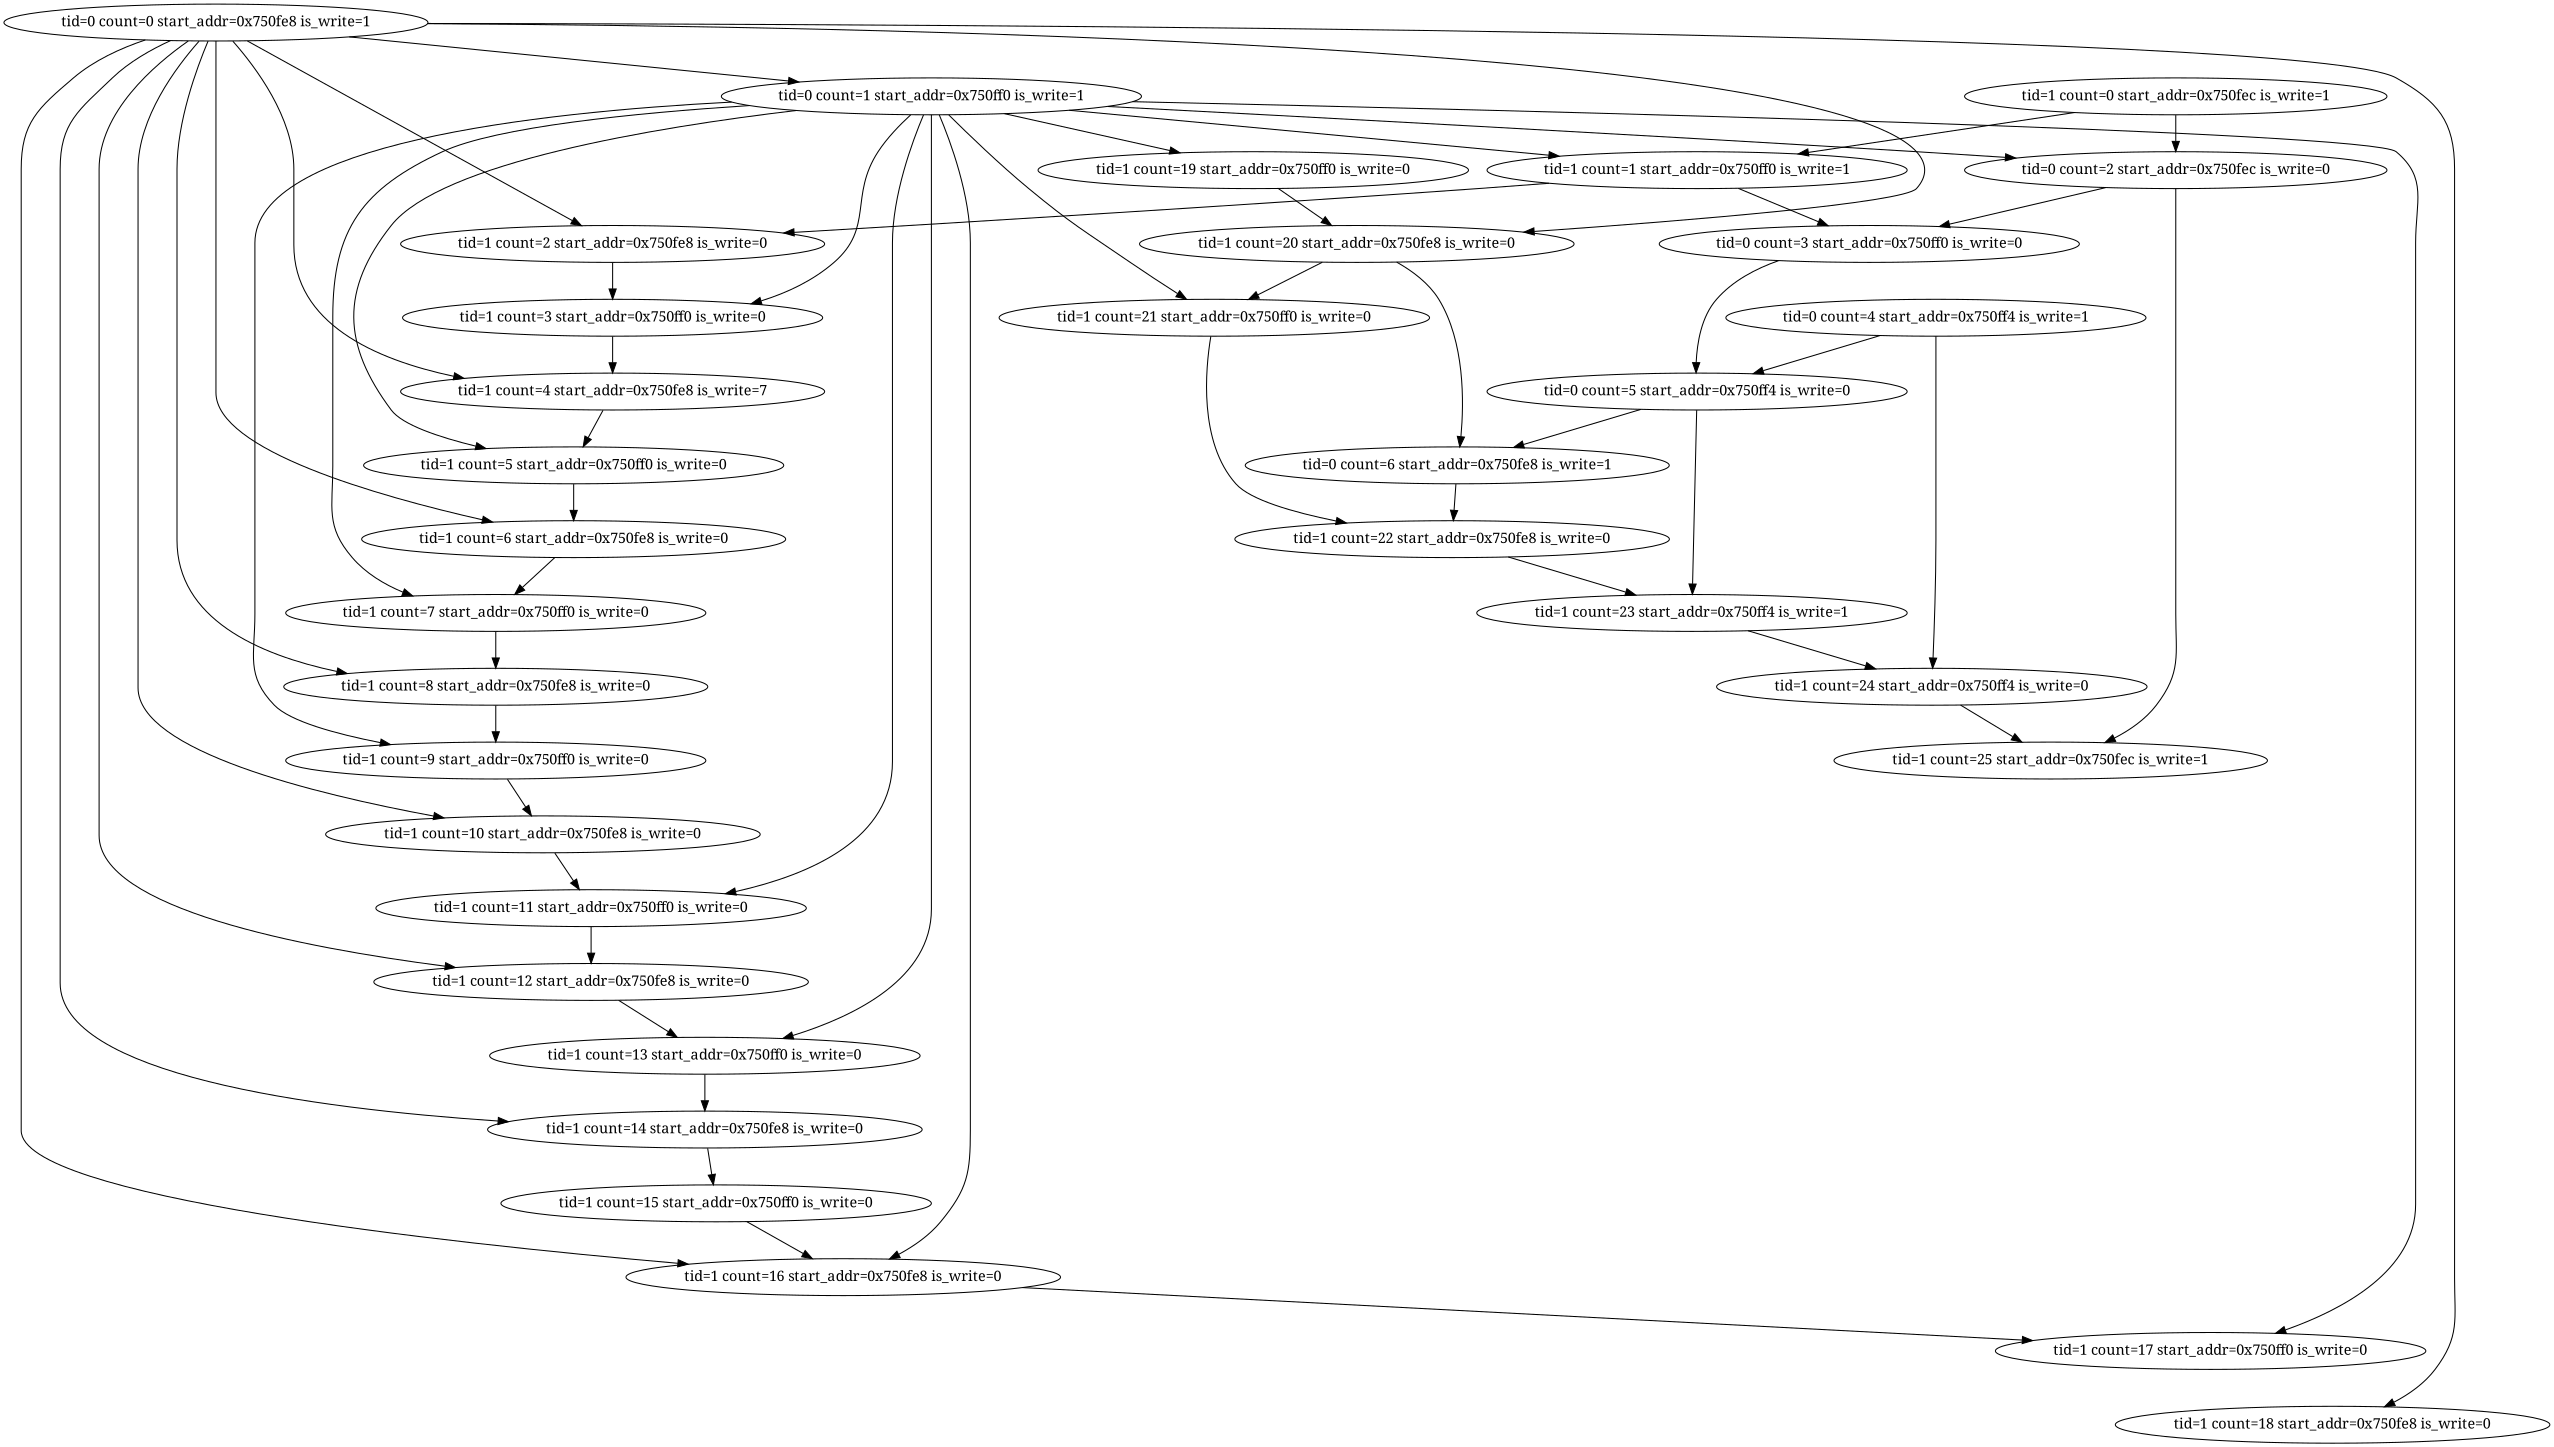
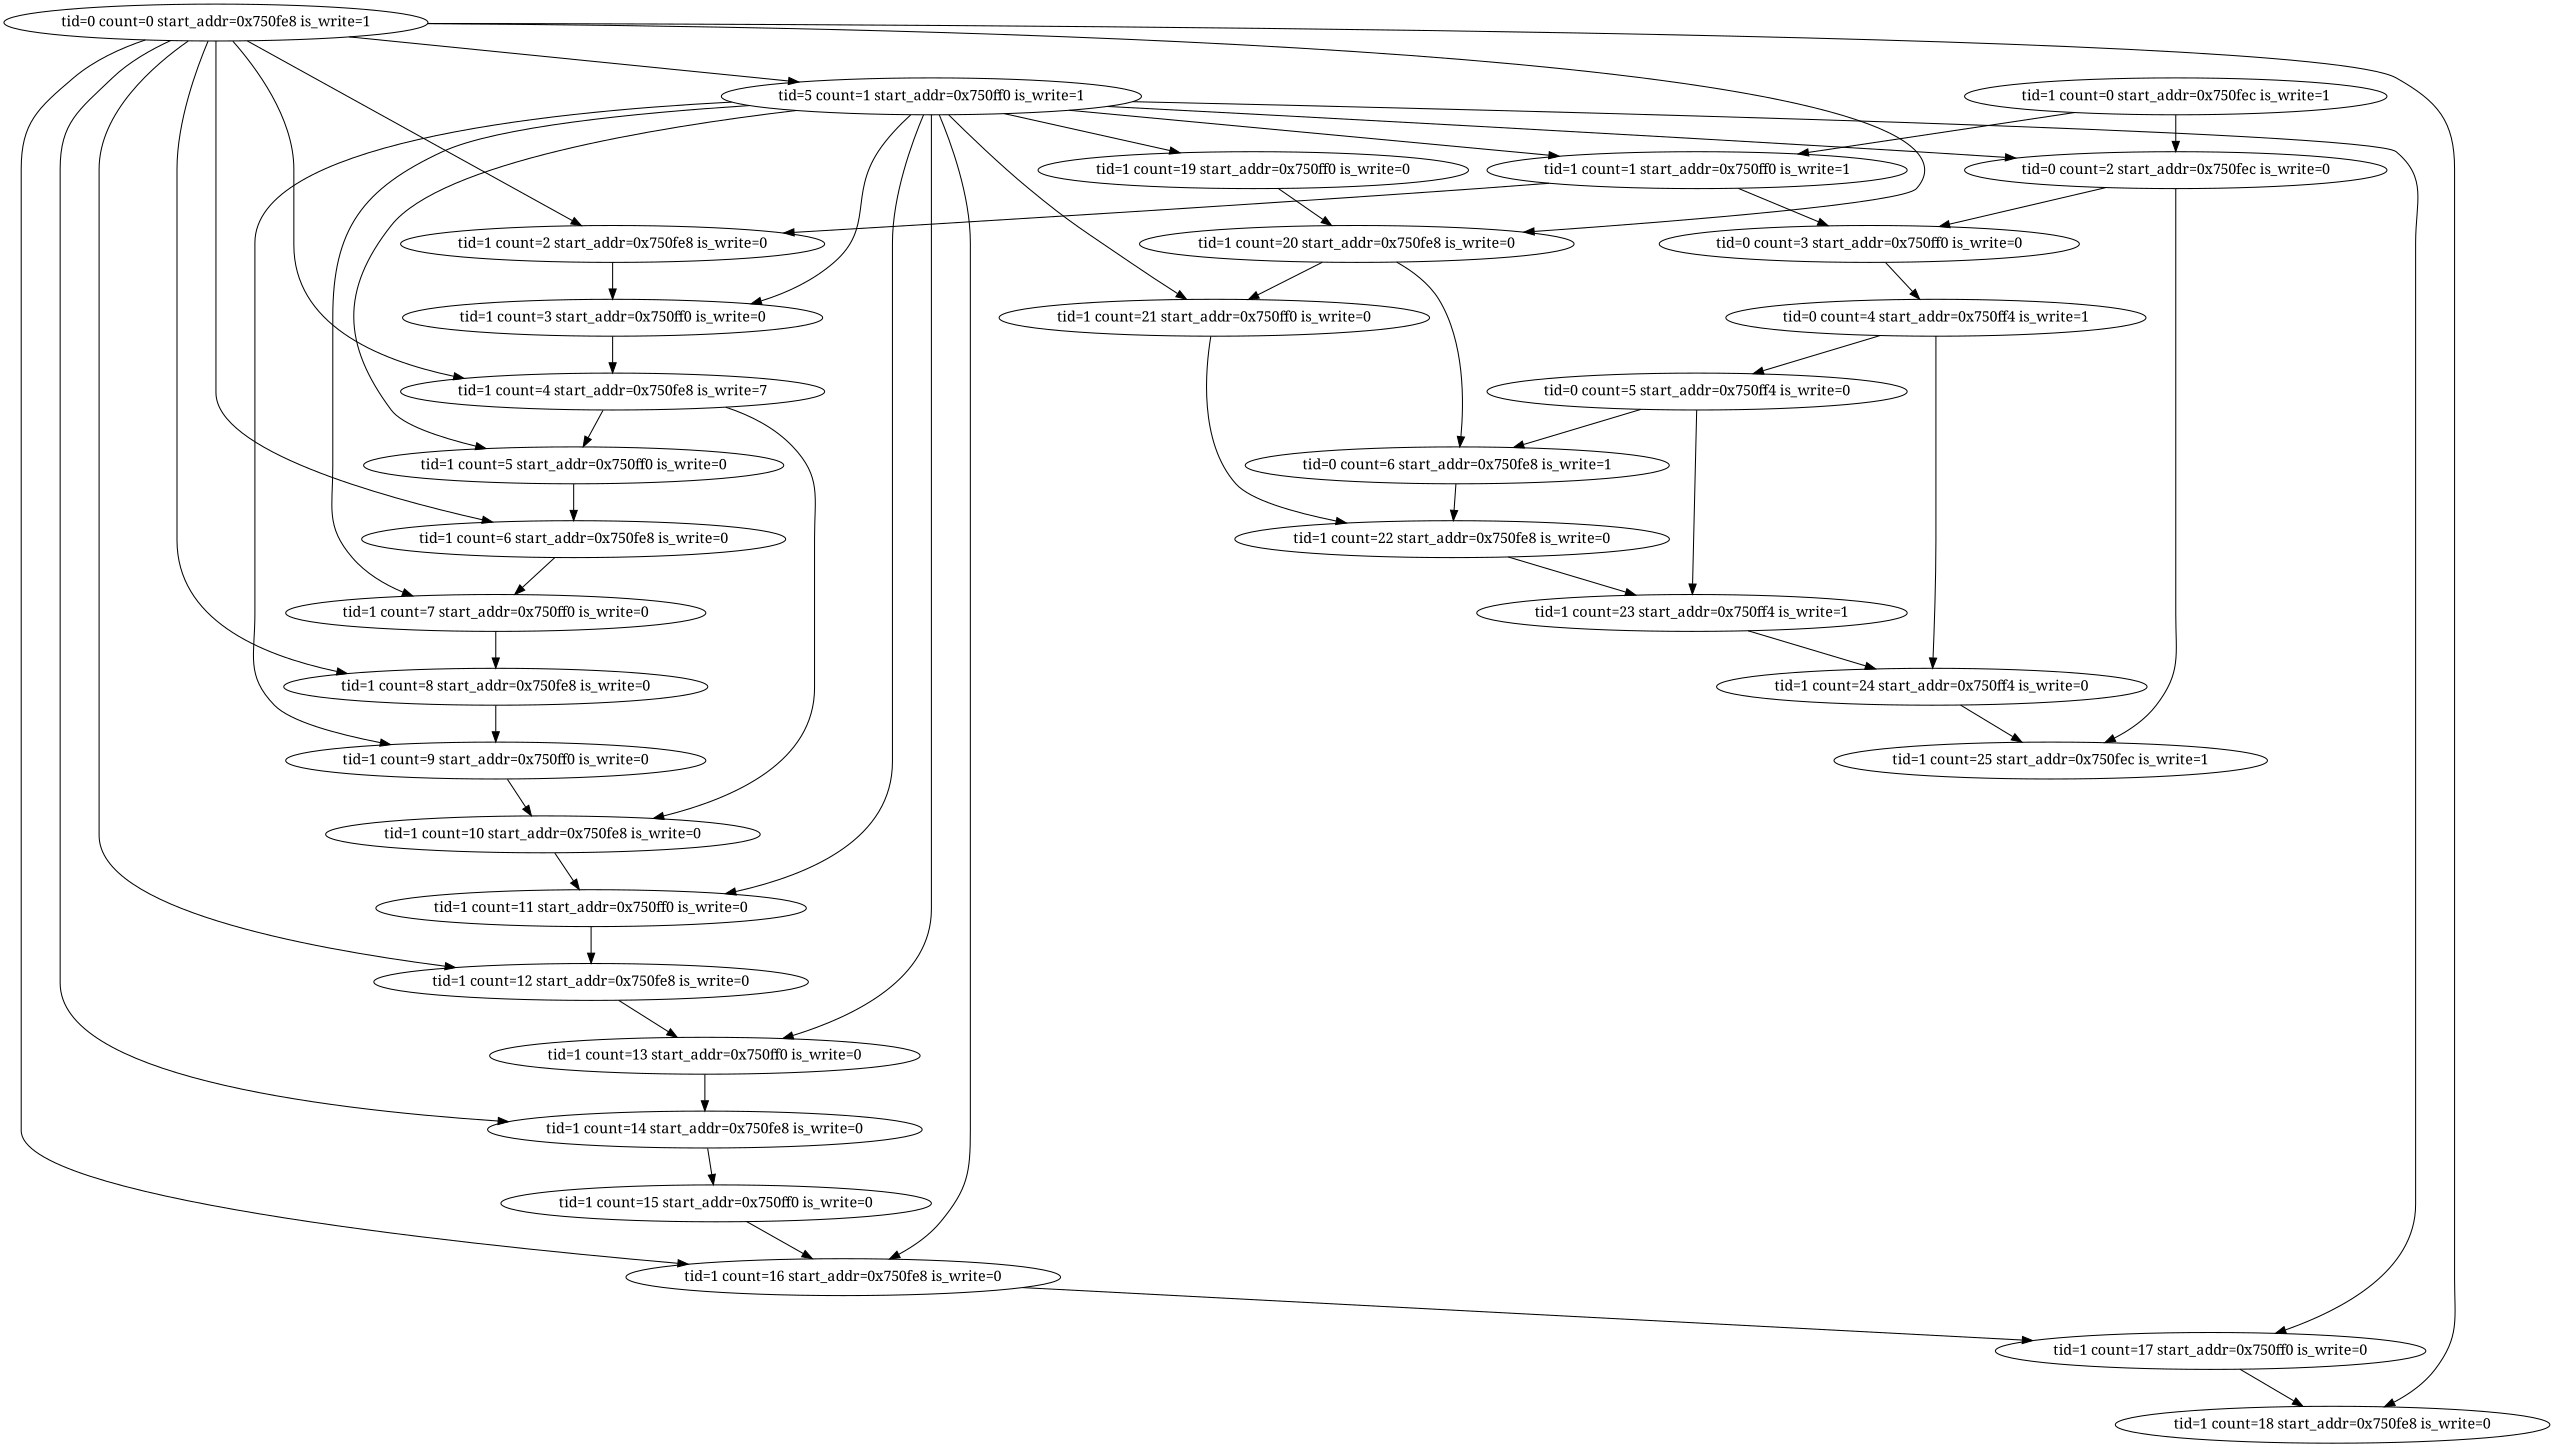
  digraph {
    fontname="Noto Serif"
    node [count=0 fontname="Noto Serif" is_write=0 start_addr="0x750fe8" tid=1]
    edge [fontname="Noto Serif"]
    n1 [is_write=1 label="tid=0 count=0 start_addr=0x750fe8 is_write=1" tid=0]
-   n2 [count=1 is_write=1 label="tid=0 count=1 start_addr=0x750ff0 is_write=1" start_addr="0x750ff0" tid=0]
+   n2 [count=1 is_write=1 label="tid=5 count=1 start_addr=0x750ff0 is_write=1" start_addr="0x750ff0" tid=0]
    n3 [count=2 label="tid=1 count=2 start_addr=0x750fe8 is_write=0"]
    n4 [count=4 label="tid=1 count=4 start_addr=0x750fe8 is_write=7"]
    n5 [count=6 label="tid=1 count=6 start_addr=0x750fe8 is_write=0"]
    n6 [count=8 label="tid=1 count=8 start_addr=0x750fe8 is_write=0"]
    n7 [count=10 label="tid=1 count=10 start_addr=0x750fe8 is_write=0"]
    n8 [count=12 label="tid=1 count=12 start_addr=0x750fe8 is_write=0"]
    n9 [count=14 label="tid=1 count=14 start_addr=0x750fe8 is_write=0"]
    n10 [count=16 label="tid=1 count=16 start_addr=0x750fe8 is_write=0"]
    n11 [count=18 label="tid=1 count=18 start_addr=0x750fe8 is_write=0"]
    n12 [count=20 label="tid=1 count=20 start_addr=0x750fe8 is_write=0"]
    n13 [count=2 label="tid=0 count=2 start_addr=0x750fec is_write=0" start_addr="0x750fec" tid=0]
    n14 [count=1 is_write=1 label="tid=1 count=1 start_addr=0x750ff0 is_write=1" start_addr="0x750ff0"]
    n15 [count=3 label="tid=1 count=3 start_addr=0x750ff0 is_write=0" start_addr="0x750ff0"]
    n16 [count=5 label="tid=1 count=5 start_addr=0x750ff0 is_write=0" start_addr="0x750ff0"]
    n17 [count=7 label="tid=1 count=7 start_addr=0x750ff0 is_write=0" start_addr="0x750ff0"]
    n18 [count=9 label="tid=1 count=9 start_addr=0x750ff0 is_write=0" start_addr="0x750ff0"]
    n19 [count=11 label="tid=1 count=11 start_addr=0x750ff0 is_write=0" start_addr="0x750ff0"]
    n20 [count=13 label="tid=1 count=13 start_addr=0x750ff0 is_write=0" start_addr="0x750ff0"]
    n21 [count=17 label="tid=1 count=17 start_addr=0x750ff0 is_write=0" start_addr="0x750ff0"]
    n22 [count=19 label="tid=1 count=19 start_addr=0x750ff0 is_write=0" start_addr="0x750ff0"]
    n23 [count=21 label="tid=1 count=21 start_addr=0x750ff0 is_write=0" start_addr="0x750ff0"]
    n24 [count=15 label="tid=1 count=15 start_addr=0x750ff0 is_write=0" start_addr="0x750ff0"]
    n25 [count=6 is_write=1 label="tid=0 count=6 start_addr=0x750fe8 is_write=1" tid=0]
    n26 [count=3 label="tid=0 count=3 start_addr=0x750ff0 is_write=0" start_addr="0x750ff0" tid=0]
    n27 [count=25 is_write=1 label="tid=1 count=25 start_addr=0x750fec is_write=1" start_addr="0x750fec"]
    n28 [count=22 label="tid=1 count=22 start_addr=0x750fe8 is_write=0"]
    n29 [count=4 is_write=1 label="tid=0 count=4 start_addr=0x750ff4 is_write=1" start_addr="0x750ff4" tid=0]
    n30 [count=5 label="tid=0 count=5 start_addr=0x750ff4 is_write=0" start_addr="0x750ff4" tid=0]
    n31 [count=24 label="tid=1 count=24 start_addr=0x750ff4 is_write=0" start_addr="0x750ff4"]
    n32 [count=23 is_write=1 label="tid=1 count=23 start_addr=0x750ff4 is_write=1" start_addr="0x750ff4"]
    n33 [is_write=1 label="tid=1 count=0 start_addr=0x750fec is_write=1" start_addr="0x750fec"]
    n1 -> n2
    n1 -> n3
    n1 -> n4
    n1 -> n5
    n1 -> n6
-   n1 -> n7
+   n4 -> n7
    n1 -> n8
    n1 -> n9
    n1 -> n10
    n1 -> n11
    n1 -> n12
    n2 -> n10
    n2 -> n13
    n2 -> n14
    n2 -> n15
    n2 -> n16
    n2 -> n17
    n2 -> n18
    n2 -> n19
    n2 -> n20
    n2 -> n21
    n2 -> n22
    n2 -> n23
    n3 -> n15
    n4 -> n16
    n5 -> n17
    n6 -> n18
    n7 -> n19
    n8 -> n20
    n9 -> n24
    n10 -> n21
    n12 -> n23
    n12 -> n25
    n13 -> n26
    n13 -> n27
    n14 -> n3
    n14 -> n26
    n15 -> n4
    n16 -> n5
    n17 -> n6
    n18 -> n7
    n19 -> n8
    n20 -> n9
+   n21 -> n11
    n22 -> n12
    n23 -> n28
    n24 -> n10
    n25 -> n28
-   n26 -> n30
+   n26 -> n29
    n28 -> n32
    n29 -> n30
    n29 -> n31
    n30 -> n25
    n30 -> n32
    n31 -> n27
    n32 -> n31
    n33 -> n13
    n33 -> n14
  }
